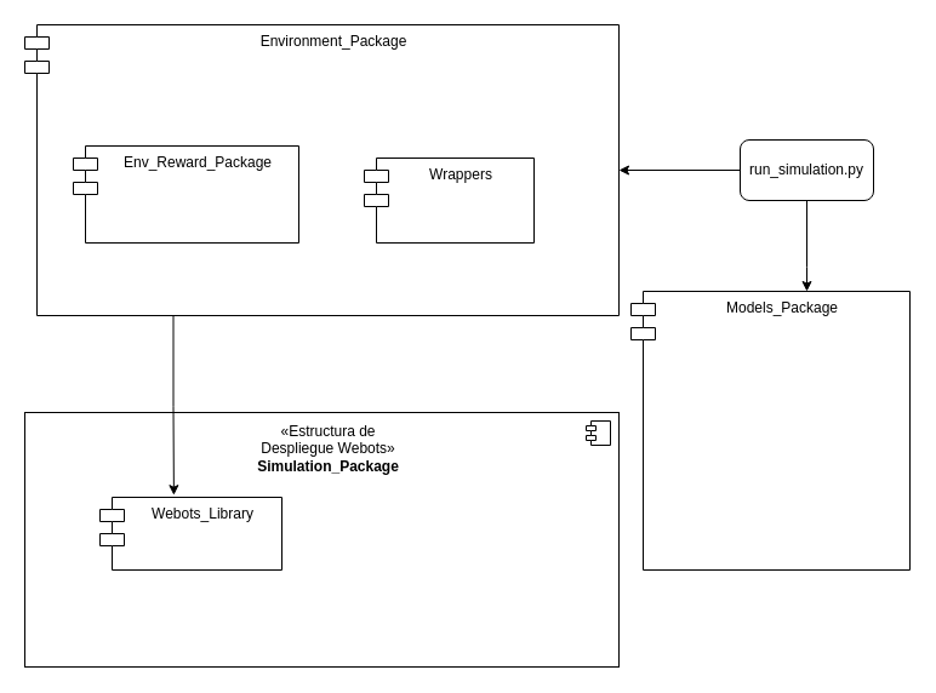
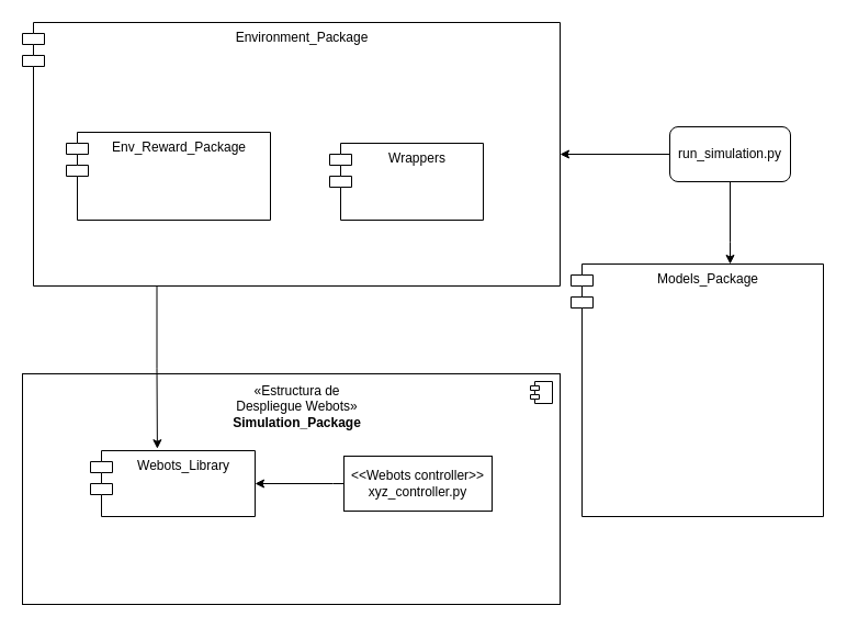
  <mxCell id="0" />
  <mxCell id="1" parent="0" />
  <mxCell id="2" value="Environment_Package" style="shape=module;align=left;spacingLeft=20;align=center;verticalAlign=top;whiteSpace=wrap;html=1;" vertex="1" parent="1"><mxGeometry x="20" y="20" width="490" height="240" as="geometry" /></mxCell>
  <mxCell id="3" value="Models_Package" style="shape=module;align=left;spacingLeft=20;align=center;verticalAlign=top;whiteSpace=wrap;html=1;" vertex="1" parent="1"><mxGeometry x="520" y="240" width="230" height="230" as="geometry" /></mxCell>
  <mxCell id="4" value="&lt;div&gt;&lt;br&gt;&lt;/div&gt;&lt;div&gt;&lt;span style=&quot;background-color: transparent; color: light-dark(rgb(0, 0, 0), rgb(255, 255, 255));&quot;&gt;&lt;br&gt;&lt;/span&gt;&lt;/div&gt;&lt;div&gt;&lt;span style=&quot;background-color: transparent; color: light-dark(rgb(0, 0, 0), rgb(255, 255, 255));&quot;&gt;&lt;br&gt;&lt;/span&gt;&lt;/div&gt;&lt;div&gt;&lt;br&gt;&lt;/div&gt;" style="html=1;dropTarget=0;whiteSpace=wrap;" vertex="1" parent="1"><mxGeometry x="20" y="340" width="490" height="210" as="geometry" /></mxCell>
  <mxCell id="5" value="" style="shape=module;jettyWidth=8;jettyHeight=4;" vertex="1" parent="4"><mxGeometry x="1" width="20" height="20" relative="1" as="geometry"><mxPoint x="-27" y="7" as="offset" /></mxGeometry></mxCell>
  <mxCell id="6" value="Env_Reward_Package" style="shape=module;align=left;spacingLeft=20;align=center;verticalAlign=top;whiteSpace=wrap;html=1;" vertex="1" parent="1"><mxGeometry x="60" y="120" width="186" height="80" as="geometry" /></mxCell>
  <mxCell id="7" style="edgeStyle=orthogonalEdgeStyle;rounded=0;orthogonalLoop=1;jettySize=auto;html=1;exitX=0.25;exitY=1;exitDx=0;exitDy=0;entryX=0.406;entryY=-0.03;entryDx=0;entryDy=0;entryPerimeter=0;" edge="1" parent="1" source="2" target="9"><mxGeometry relative="1" as="geometry"><Array as="points" /><mxPoint x="30" y="140" as="sourcePoint" /></mxGeometry></mxCell>
  <mxCell id="8" value="Wrappers" style="shape=module;align=left;spacingLeft=20;align=center;verticalAlign=top;whiteSpace=wrap;html=1;" vertex="1" parent="1"><mxGeometry x="300" y="130" width="140" height="70" as="geometry" /></mxCell>
  <mxCell id="9" value="Webots_Library" style="shape=module;align=left;spacingLeft=20;align=center;verticalAlign=top;whiteSpace=wrap;html=1;" vertex="1" parent="1"><mxGeometry x="82" y="410" width="150" height="60" as="geometry" /></mxCell>
  <mxCell id="10" style="edgeStyle=orthogonalEdgeStyle;rounded=0;orthogonalLoop=1;jettySize=auto;html=1;exitX=0;exitY=0.5;exitDx=0;exitDy=0;" edge="1" parent="1" source="12" target="2"><mxGeometry relative="1" as="geometry" /></mxCell>
  <mxCell id="11" style="edgeStyle=orthogonalEdgeStyle;rounded=0;orthogonalLoop=1;jettySize=auto;html=1;" edge="1" parent="1" source="12" target="3"><mxGeometry relative="1" as="geometry"><Array as="points"><mxPoint x="665" y="220" /><mxPoint x="665" y="220" /></Array></mxGeometry></mxCell>
  <mxCell id="12" value="run_simulation.py" style="html=1;whiteSpace=wrap;rounded=1;" vertex="1" parent="1"><mxGeometry x="610" y="115" width="110" height="50" as="geometry" /></mxCell>
+ <mxCell id="13" style="edgeStyle=orthogonalEdgeStyle;rounded=0;orthogonalLoop=1;jettySize=auto;html=1;exitX=0;exitY=0.5;exitDx=0;exitDy=0;" edge="1" parent="1" source="14" target="9"><mxGeometry relative="1" as="geometry"><Array as="points"><mxPoint x="303" y="440" /></Array></mxGeometry></mxCell>
+ <mxCell id="14" value="&lt;div&gt;&amp;lt;&amp;lt;Webots controller&amp;gt;&amp;gt;&lt;/div&gt;xyz_controller.py" style="html=1;whiteSpace=wrap;" vertex="1" parent="1"><mxGeometry x="313" y="415" width="135" height="50" as="geometry" /></mxCell>
  <mxCell id="15" value="&lt;div style=&quot;text-wrap-mode: wrap;&quot;&gt;&lt;div&gt;&lt;span style=&quot;background-color: transparent; color: light-dark(rgb(0, 0, 0), rgb(255, 255, 255));&quot;&gt;«Estructura de Despliegue Webots»&lt;/span&gt;&lt;/div&gt;&lt;div&gt;&lt;b style=&quot;background-color: transparent; color: light-dark(rgb(0, 0, 0), rgb(255, 255, 255));&quot;&gt;Simulation_Package&lt;/b&gt;&lt;/div&gt;&lt;/div&gt;" style="text;html=1;align=center;verticalAlign=middle;resizable=0;points=[];autosize=1;strokeColor=none;fillColor=none;perimeterSpacing=2;" vertex="1" parent="1"><mxGeometry x="160" y="350" width="220" height="40" as="geometry" /></mxCell>
